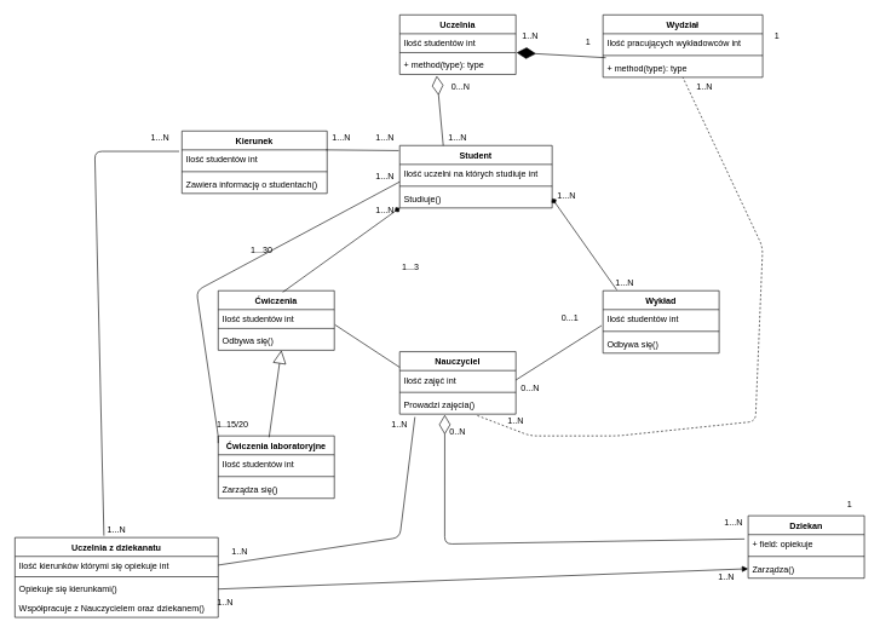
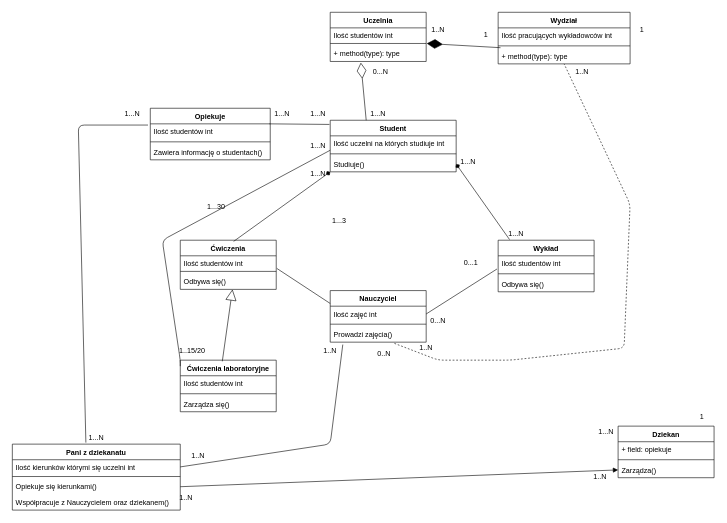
  <mxCell id="0" />
  <mxCell id="1" parent="0" />
  <mxCell id="2" value="Student" style="swimlane;fontStyle=1;align=center;verticalAlign=top;childLayout=stackLayout;horizontal=1;startSize=26;horizontalStack=0;resizeParent=1;resizeParentMax=0;resizeLast=0;collapsible=1;marginBottom=0;" parent="1" vertex="1"><mxGeometry x="550" y="200" width="210" height="86" as="geometry" /></mxCell>
  <mxCell id="3" value="Ilość uczelni na których studiuje int" style="text;strokeColor=none;fillColor=none;align=left;verticalAlign=top;spacingLeft=4;spacingRight=4;overflow=hidden;rotatable=0;points=[[0,0.5],[1,0.5]];portConstraint=eastwest;" parent="2" vertex="1"><mxGeometry y="26" width="210" height="26" as="geometry" /></mxCell>
  <mxCell id="4" value="" style="line;strokeWidth=1;fillColor=none;align=left;verticalAlign=middle;spacingTop=-1;spacingLeft=3;spacingRight=3;rotatable=0;labelPosition=right;points=[];portConstraint=eastwest;" parent="2" vertex="1"><mxGeometry y="52" width="210" height="8" as="geometry" /></mxCell>
  <mxCell id="5" value="Studiuje()" style="text;strokeColor=none;fillColor=none;align=left;verticalAlign=top;spacingLeft=4;spacingRight=4;overflow=hidden;rotatable=0;points=[[0,0.5],[1,0.5]];portConstraint=eastwest;" parent="2" vertex="1"><mxGeometry y="60" width="210" height="26" as="geometry" /></mxCell>
  <mxCell id="6" value="Ćwiczenia" style="swimlane;fontStyle=1;align=center;verticalAlign=top;childLayout=stackLayout;horizontal=1;startSize=26;horizontalStack=0;resizeParent=1;resizeParentMax=0;resizeLast=0;collapsible=1;marginBottom=0;" parent="1" vertex="1"><mxGeometry x="300" y="400" width="160" height="82" as="geometry" /></mxCell>
  <mxCell id="7" value="Ilość studentów int" style="text;strokeColor=none;fillColor=none;align=left;verticalAlign=top;spacingLeft=4;spacingRight=4;overflow=hidden;rotatable=0;points=[[0,0.5],[1,0.5]];portConstraint=eastwest;" parent="6" vertex="1"><mxGeometry y="26" width="160" height="22" as="geometry" /></mxCell>
  <mxCell id="8" value="" style="line;strokeWidth=1;fillColor=none;align=left;verticalAlign=middle;spacingTop=-1;spacingLeft=3;spacingRight=3;rotatable=0;labelPosition=right;points=[];portConstraint=eastwest;" parent="6" vertex="1"><mxGeometry y="48" width="160" height="8" as="geometry" /></mxCell>
  <mxCell id="9" value="Odbywa się()" style="text;strokeColor=none;fillColor=none;align=left;verticalAlign=top;spacingLeft=4;spacingRight=4;overflow=hidden;rotatable=0;points=[[0,0.5],[1,0.5]];portConstraint=eastwest;" parent="6" vertex="1"><mxGeometry y="56" width="160" height="26" as="geometry" /></mxCell>
  <mxCell id="10" value="Wykład" style="swimlane;fontStyle=1;align=center;verticalAlign=top;childLayout=stackLayout;horizontal=1;startSize=26;horizontalStack=0;resizeParent=1;resizeParentMax=0;resizeLast=0;collapsible=1;marginBottom=0;" parent="1" vertex="1"><mxGeometry x="830" y="400" width="160" height="86" as="geometry" /></mxCell>
  <mxCell id="11" value="Ilość studentów int" style="text;strokeColor=none;fillColor=none;align=left;verticalAlign=top;spacingLeft=4;spacingRight=4;overflow=hidden;rotatable=0;points=[[0,0.5],[1,0.5]];portConstraint=eastwest;" parent="10" vertex="1"><mxGeometry y="26" width="160" height="26" as="geometry" /></mxCell>
  <mxCell id="12" value="" style="line;strokeWidth=1;fillColor=none;align=left;verticalAlign=middle;spacingTop=-1;spacingLeft=3;spacingRight=3;rotatable=0;labelPosition=right;points=[];portConstraint=eastwest;" parent="10" vertex="1"><mxGeometry y="52" width="160" height="8" as="geometry" /></mxCell>
  <mxCell id="13" value="Odbywa się()" style="text;strokeColor=none;fillColor=none;align=left;verticalAlign=top;spacingLeft=4;spacingRight=4;overflow=hidden;rotatable=0;points=[[0,0.5],[1,0.5]];portConstraint=eastwest;" parent="10" vertex="1"><mxGeometry y="60" width="160" height="26" as="geometry" /></mxCell>
  <mxCell id="14" value="" style="endArrow=diamond;html=1;entryX=0;entryY=1;entryDx=0;entryDy=0;exitX=0.556;exitY=0.024;exitDx=0;exitDy=0;exitPerimeter=0;" parent="1" source="6" target="2" edge="1"><mxGeometry width="50" height="50" relative="1" as="geometry"><mxPoint x="530" y="380" as="sourcePoint" /><mxPoint x="580" y="330" as="targetPoint" /><Array as="points" /></mxGeometry></mxCell>
  <mxCell id="15" value="" style="endArrow=diamond;html=1;exitX=0.119;exitY=-0.012;exitDx=0;exitDy=0;exitPerimeter=0;entryX=1;entryY=0.5;entryDx=0;entryDy=0;" parent="1" source="10" target="5" edge="1"><mxGeometry width="50" height="50" relative="1" as="geometry"><mxPoint x="660" y="360" as="sourcePoint" /><mxPoint x="710" y="310" as="targetPoint" /></mxGeometry></mxCell>
  <mxCell id="16" value="1...N" style="text;html=1;strokeColor=none;fillColor=none;align=center;verticalAlign=middle;whiteSpace=wrap;rounded=0;" parent="1" vertex="1"><mxGeometry x="760" y="260" width="40" height="20" as="geometry" /></mxCell>
  <mxCell id="17" value="1...N" style="text;html=1;strokeColor=none;fillColor=none;align=center;verticalAlign=middle;whiteSpace=wrap;rounded=0;" parent="1" vertex="1"><mxGeometry x="840" y="380" width="40" height="20" as="geometry" /></mxCell>
  <mxCell id="18" value="1...30" style="text;html=1;strokeColor=none;fillColor=none;align=center;verticalAlign=middle;whiteSpace=wrap;rounded=0;" parent="1" vertex="1"><mxGeometry x="340" y="335" width="40" height="20" as="geometry" /></mxCell>
  <mxCell id="19" value="1...N" style="text;html=1;strokeColor=none;fillColor=none;align=center;verticalAlign=middle;whiteSpace=wrap;rounded=0;" parent="1" vertex="1"><mxGeometry x="510" y="280" width="40" height="20" as="geometry" /></mxCell>
  <mxCell id="20" value="Ćwiczenia laboratoryjne" style="swimlane;fontStyle=1;align=center;verticalAlign=top;childLayout=stackLayout;horizontal=1;startSize=26;horizontalStack=0;resizeParent=1;resizeParentMax=0;resizeLast=0;collapsible=1;marginBottom=0;" parent="1" vertex="1"><mxGeometry x="300" y="600" width="160" height="86" as="geometry" /></mxCell>
  <mxCell id="21" value="Ilość studentów int " style="text;strokeColor=none;fillColor=none;align=left;verticalAlign=top;spacingLeft=4;spacingRight=4;overflow=hidden;rotatable=0;points=[[0,0.5],[1,0.5]];portConstraint=eastwest;" parent="20" vertex="1"><mxGeometry y="26" width="160" height="26" as="geometry" /></mxCell>
  <mxCell id="22" value="" style="line;strokeWidth=1;fillColor=none;align=left;verticalAlign=middle;spacingTop=-1;spacingLeft=3;spacingRight=3;rotatable=0;labelPosition=right;points=[];portConstraint=eastwest;" parent="20" vertex="1"><mxGeometry y="52" width="160" height="8" as="geometry" /></mxCell>
  <mxCell id="23" value="Zarządza się()" style="text;strokeColor=none;fillColor=none;align=left;verticalAlign=top;spacingLeft=4;spacingRight=4;overflow=hidden;rotatable=0;points=[[0,0.5],[1,0.5]];portConstraint=eastwest;" parent="20" vertex="1"><mxGeometry y="60" width="160" height="26" as="geometry" /></mxCell>
  <mxCell id="24" value="" style="endArrow=none;html=1;entryX=0;entryY=0.923;entryDx=0;entryDy=0;entryPerimeter=0;" parent="1" target="3" edge="1"><mxGeometry width="50" height="50" relative="1" as="geometry"><mxPoint x="300" y="610" as="sourcePoint" /><mxPoint x="540" y="230" as="targetPoint" /><Array as="points"><mxPoint x="300" y="600" /><mxPoint x="270" y="400" /></Array></mxGeometry></mxCell>
  <mxCell id="25" value="1..15/20" style="text;html=1;strokeColor=none;fillColor=none;align=center;verticalAlign=middle;whiteSpace=wrap;rounded=0;" parent="1" vertex="1"><mxGeometry x="300" y="570" width="40" height="30" as="geometry" /></mxCell>
  <mxCell id="26" value="1...N" style="text;html=1;strokeColor=none;fillColor=none;align=center;verticalAlign=middle;whiteSpace=wrap;rounded=0;" parent="1" vertex="1"><mxGeometry x="510" y="233" width="40" height="20" as="geometry" /></mxCell>
  <mxCell id="27" value="Nauczyciel" style="swimlane;fontStyle=1;align=center;verticalAlign=top;childLayout=stackLayout;horizontal=1;startSize=26;horizontalStack=0;resizeParent=1;resizeParentMax=0;resizeLast=0;collapsible=1;marginBottom=0;" parent="1" vertex="1"><mxGeometry x="550" y="484" width="160" height="86" as="geometry" /></mxCell>
  <mxCell id="28" value="Ilość zajęć int" style="text;strokeColor=none;fillColor=none;align=left;verticalAlign=top;spacingLeft=4;spacingRight=4;overflow=hidden;rotatable=0;points=[[0,0.5],[1,0.5]];portConstraint=eastwest;" parent="27" vertex="1"><mxGeometry y="26" width="160" height="26" as="geometry" /></mxCell>
  <mxCell id="29" value="" style="line;strokeWidth=1;fillColor=none;align=left;verticalAlign=middle;spacingTop=-1;spacingLeft=3;spacingRight=3;rotatable=0;labelPosition=right;points=[];portConstraint=eastwest;" parent="27" vertex="1"><mxGeometry y="52" width="160" height="8" as="geometry" /></mxCell>
  <mxCell id="30" value="Prowadzi zajęcia()" style="text;strokeColor=none;fillColor=none;align=left;verticalAlign=top;spacingLeft=4;spacingRight=4;overflow=hidden;rotatable=0;points=[[0,0.5],[1,0.5]];portConstraint=eastwest;" parent="27" vertex="1"><mxGeometry y="60" width="160" height="26" as="geometry" /></mxCell>
  <mxCell id="31" value="" style="endArrow=none;html=1;entryX=-0.012;entryY=0.846;entryDx=0;entryDy=0;entryPerimeter=0;exitX=1;exitY=0.5;exitDx=0;exitDy=0;" parent="1" source="28" target="11" edge="1"><mxGeometry width="50" height="50" relative="1" as="geometry"><mxPoint x="570" y="490" as="sourcePoint" /><mxPoint x="620" y="440" as="targetPoint" /></mxGeometry></mxCell>
  <mxCell id="32" value="" style="endArrow=none;html=1;exitX=1.006;exitY=0.955;exitDx=0;exitDy=0;exitPerimeter=0;entryX=0;entryY=0.25;entryDx=0;entryDy=0;" parent="1" source="7" target="27" edge="1"><mxGeometry width="50" height="50" relative="1" as="geometry"><mxPoint x="490" y="510" as="sourcePoint" /><mxPoint x="540" y="460" as="targetPoint" /></mxGeometry></mxCell>
  <mxCell id="33" value="0...N" style="text;html=1;strokeColor=none;fillColor=none;align=center;verticalAlign=middle;whiteSpace=wrap;rounded=0;" parent="1" vertex="1"><mxGeometry x="710" y="524" width="40" height="20" as="geometry" /></mxCell>
  <mxCell id="34" value="0...1" style="text;html=1;strokeColor=none;fillColor=none;align=center;verticalAlign=middle;whiteSpace=wrap;rounded=0;" parent="1" vertex="1"><mxGeometry x="765" y="428" width="40" height="20" as="geometry" /></mxCell>
  <mxCell id="35" value="1...3" style="text;html=1;strokeColor=none;fillColor=none;align=center;verticalAlign=middle;whiteSpace=wrap;rounded=0;" parent="1" vertex="1"><mxGeometry x="545" y="358" width="40" height="20" as="geometry" /></mxCell>
  <mxCell id="36" value="Uczelnia" style="swimlane;fontStyle=1;align=center;verticalAlign=top;childLayout=stackLayout;horizontal=1;startSize=26;horizontalStack=0;resizeParent=1;resizeParentMax=0;resizeLast=0;collapsible=1;marginBottom=0;" parent="1" vertex="1"><mxGeometry x="550" y="20" width="160" height="82" as="geometry" /></mxCell>
  <mxCell id="37" value="Ilość studentów int" style="text;strokeColor=none;fillColor=none;align=left;verticalAlign=top;spacingLeft=4;spacingRight=4;overflow=hidden;rotatable=0;points=[[0,0.5],[1,0.5]];portConstraint=eastwest;" parent="36" vertex="1"><mxGeometry y="26" width="160" height="22" as="geometry" /></mxCell>
  <mxCell id="38" value="" style="line;strokeWidth=1;fillColor=none;align=left;verticalAlign=middle;spacingTop=-1;spacingLeft=3;spacingRight=3;rotatable=0;labelPosition=right;points=[];portConstraint=eastwest;" parent="36" vertex="1"><mxGeometry y="48" width="160" height="8" as="geometry" /></mxCell>
  <mxCell id="39" value="+ method(type): type" style="text;strokeColor=none;fillColor=none;align=left;verticalAlign=top;spacingLeft=4;spacingRight=4;overflow=hidden;rotatable=0;points=[[0,0.5],[1,0.5]];portConstraint=eastwest;" parent="36" vertex="1"><mxGeometry y="56" width="160" height="26" as="geometry" /></mxCell>
  <mxCell id="40" value="" style="endArrow=diamondThin;endFill=0;endSize=24;html=1;exitX=0;exitY=1;exitDx=0;exitDy=0;entryX=0.319;entryY=1.077;entryDx=0;entryDy=0;entryPerimeter=0;" parent="1" source="42" target="39" edge="1"><mxGeometry width="160" relative="1" as="geometry"><mxPoint x="570" y="150" as="sourcePoint" /><mxPoint x="730" y="150" as="targetPoint" /></mxGeometry></mxCell>
  <mxCell id="41" value="0...N" style="text;html=1;strokeColor=none;fillColor=none;align=center;verticalAlign=middle;whiteSpace=wrap;rounded=0;" parent="1" vertex="1"><mxGeometry x="614" y="110" width="40" height="20" as="geometry" /></mxCell>
  <mxCell id="42" value="1...N" style="text;html=1;strokeColor=none;fillColor=none;align=center;verticalAlign=middle;whiteSpace=wrap;rounded=0;" parent="1" vertex="1"><mxGeometry x="610" y="180" width="40" height="20" as="geometry" /></mxCell>
  <mxCell id="43" value="Wydział" style="swimlane;fontStyle=1;align=center;verticalAlign=top;childLayout=stackLayout;horizontal=1;startSize=26;horizontalStack=0;resizeParent=1;resizeParentMax=0;resizeLast=0;collapsible=1;marginBottom=0;" parent="1" vertex="1"><mxGeometry x="830" y="20" width="220" height="86" as="geometry" /></mxCell>
  <mxCell id="44" value="Ilość pracujących wykładowców int" style="text;strokeColor=none;fillColor=none;align=left;verticalAlign=top;spacingLeft=4;spacingRight=4;overflow=hidden;rotatable=0;points=[[0,0.5],[1,0.5]];portConstraint=eastwest;" parent="43" vertex="1"><mxGeometry y="26" width="220" height="26" as="geometry" /></mxCell>
  <mxCell id="45" value="" style="line;strokeWidth=1;fillColor=none;align=left;verticalAlign=middle;spacingTop=-1;spacingLeft=3;spacingRight=3;rotatable=0;labelPosition=right;points=[];portConstraint=eastwest;" parent="43" vertex="1"><mxGeometry y="52" width="220" height="8" as="geometry" /></mxCell>
  <mxCell id="46" value="+ method(type): type" style="text;strokeColor=none;fillColor=none;align=left;verticalAlign=top;spacingLeft=4;spacingRight=4;overflow=hidden;rotatable=0;points=[[0,0.5],[1,0.5]];portConstraint=eastwest;" parent="43" vertex="1"><mxGeometry y="60" width="220" height="26" as="geometry" /></mxCell>
  <mxCell id="47" style="edgeStyle=orthogonalEdgeStyle;rounded=0;orthogonalLoop=1;jettySize=auto;html=1;exitX=1;exitY=0.5;exitDx=0;exitDy=0;" parent="43" source="44" target="44" edge="1"><mxGeometry relative="1" as="geometry" /></mxCell>
  <mxCell id="48" value="1..N" style="text;html=1;strokeColor=none;fillColor=none;align=center;verticalAlign=middle;whiteSpace=wrap;rounded=0;" parent="1" vertex="1"><mxGeometry x="710" y="40" width="40" height="20" as="geometry" /></mxCell>
  <mxCell id="49" value="1" style="text;html=1;strokeColor=none;fillColor=none;align=center;verticalAlign=middle;whiteSpace=wrap;rounded=0;" parent="1" vertex="1"><mxGeometry x="790" y="47" width="40" height="20" as="geometry" /></mxCell>
  <mxCell id="50" value="" style="endArrow=none;html=1;exitX=0.669;exitY=1.077;exitDx=0;exitDy=0;exitPerimeter=0;entryX=0.5;entryY=1;entryDx=0;entryDy=0;dashed=1;" parent="1" source="30" target="43" edge="1"><mxGeometry width="50" height="50" relative="1" as="geometry"><mxPoint x="740" y="680" as="sourcePoint" /><mxPoint x="790" y="630" as="targetPoint" /><Array as="points"><mxPoint x="730" y="600" /><mxPoint x="850" y="600" /><mxPoint x="1040" y="580" /><mxPoint x="1050" y="340" /></Array></mxGeometry></mxCell>
  <mxCell id="51" value="1..N" style="text;html=1;strokeColor=none;fillColor=none;align=center;verticalAlign=middle;whiteSpace=wrap;rounded=0;" parent="1" vertex="1"><mxGeometry x="690" y="570" width="40" height="20" as="geometry" /></mxCell>
  <mxCell id="52" value="1..N" style="text;html=1;strokeColor=none;fillColor=none;align=center;verticalAlign=middle;whiteSpace=wrap;rounded=0;" parent="1" vertex="1"><mxGeometry x="950" y="110" width="40" height="20" as="geometry" /></mxCell>
  <mxCell id="53" value="Dziekan" style="swimlane;fontStyle=1;align=center;verticalAlign=top;childLayout=stackLayout;horizontal=1;startSize=26;horizontalStack=0;resizeParent=1;resizeParentMax=0;resizeLast=0;collapsible=1;marginBottom=0;" parent="1" vertex="1"><mxGeometry x="1030" y="710" width="160" height="86" as="geometry" /></mxCell>
  <mxCell id="54" value="+ field: opiekuje" style="text;strokeColor=none;fillColor=none;align=left;verticalAlign=top;spacingLeft=4;spacingRight=4;overflow=hidden;rotatable=0;points=[[0,0.5],[1,0.5]];portConstraint=eastwest;" parent="53" vertex="1"><mxGeometry y="26" width="160" height="26" as="geometry" /></mxCell>
  <mxCell id="55" value="" style="line;strokeWidth=1;fillColor=none;align=left;verticalAlign=middle;spacingTop=-1;spacingLeft=3;spacingRight=3;rotatable=0;labelPosition=right;points=[];portConstraint=eastwest;" parent="53" vertex="1"><mxGeometry y="52" width="160" height="8" as="geometry" /></mxCell>
  <mxCell id="56" value="Zarządza()" style="text;strokeColor=none;fillColor=none;align=left;verticalAlign=top;spacingLeft=4;spacingRight=4;overflow=hidden;rotatable=0;points=[[0,0.5],[1,0.5]];portConstraint=eastwest;" parent="53" vertex="1"><mxGeometry y="60" width="160" height="26" as="geometry" /></mxCell>
  <mxCell id="57" value="1" style="text;html=1;strokeColor=none;fillColor=none;align=center;verticalAlign=middle;whiteSpace=wrap;rounded=0;" parent="1" vertex="1"><mxGeometry x="1050" y="40" width="40" height="20" as="geometry" /></mxCell>
  <mxCell id="58" value="1" style="text;html=1;strokeColor=none;fillColor=none;align=center;verticalAlign=middle;whiteSpace=wrap;rounded=0;" parent="1" vertex="1"><mxGeometry x="1150" y="685" width="40" height="20" as="geometry" /></mxCell>
- <mxCell id="59" value="" style="endArrow=diamondThin;endFill=0;endSize=24;html=1;exitX=-0.031;exitY=0.231;exitDx=0;exitDy=0;exitPerimeter=0;entryX=0.388;entryY=1.038;entryDx=0;entryDy=0;entryPerimeter=0;" parent="1" source="54" target="30" edge="1"><mxGeometry width="160" relative="1" as="geometry"><mxPoint x="670" y="710" as="sourcePoint" /><mxPoint x="830" y="710" as="targetPoint" /><Array as="points"><mxPoint x="612" y="749" /></Array></mxGeometry></mxCell>
- <mxCell id="60" value="0..N" style="text;html=1;strokeColor=none;fillColor=none;align=center;verticalAlign=middle;whiteSpace=wrap;rounded=0;" parent="1" vertex="1"><mxGeometry x="610" y="585" width="40" height="20" as="geometry" /></mxCell>
+ <mxCell id="60" value="0..N" style="text;html=1;strokeColor=none;fillColor=none;align=center;verticalAlign=middle;whiteSpace=wrap;rounded=0;" parent="1" vertex="1"><mxGeometry x="620" y="580" width="40" height="20" as="geometry" /></mxCell>
  <mxCell id="61" value="1...N" style="text;html=1;strokeColor=none;fillColor=none;align=center;verticalAlign=middle;whiteSpace=wrap;rounded=0;" parent="1" vertex="1"><mxGeometry x="990" y="710" width="40" height="20" as="geometry" /></mxCell>
- <mxCell id="62" value="Kierunek" style="swimlane;fontStyle=1;align=center;verticalAlign=top;childLayout=stackLayout;horizontal=1;startSize=26;horizontalStack=0;resizeParent=1;resizeParentMax=0;resizeLast=0;collapsible=1;marginBottom=0;" parent="1" vertex="1"><mxGeometry x="250" y="180" width="200" height="86" as="geometry" /></mxCell>
+ <mxCell id="62" value="Opiekuje" style="swimlane;fontStyle=1;align=center;verticalAlign=top;childLayout=stackLayout;horizontal=1;startSize=26;horizontalStack=0;resizeParent=1;resizeParentMax=0;resizeLast=0;collapsible=1;marginBottom=0;" parent="1" vertex="1"><mxGeometry x="250" y="180" width="200" height="86" as="geometry" /></mxCell>
  <mxCell id="63" value="Ilość studentów int" style="text;strokeColor=none;fillColor=none;align=left;verticalAlign=top;spacingLeft=4;spacingRight=4;overflow=hidden;rotatable=0;points=[[0,0.5],[1,0.5]];portConstraint=eastwest;" parent="62" vertex="1"><mxGeometry y="26" width="200" height="26" as="geometry" /></mxCell>
  <mxCell id="64" value="" style="line;strokeWidth=1;fillColor=none;align=left;verticalAlign=middle;spacingTop=-1;spacingLeft=3;spacingRight=3;rotatable=0;labelPosition=right;points=[];portConstraint=eastwest;" parent="62" vertex="1"><mxGeometry y="52" width="200" height="8" as="geometry" /></mxCell>
  <mxCell id="65" value="Zawiera informację o studentach()" style="text;strokeColor=none;fillColor=none;align=left;verticalAlign=top;spacingLeft=4;spacingRight=4;overflow=hidden;rotatable=0;points=[[0,0.5],[1,0.5]];portConstraint=eastwest;" parent="62" vertex="1"><mxGeometry y="60" width="200" height="26" as="geometry" /></mxCell>
  <mxCell id="66" value="" style="endArrow=none;html=1;entryX=-0.006;entryY=0.081;entryDx=0;entryDy=0;entryPerimeter=0;exitX=0.994;exitY=0;exitDx=0;exitDy=0;exitPerimeter=0;" parent="1" source="63" target="2" edge="1"><mxGeometry width="50" height="50" relative="1" as="geometry"><mxPoint x="460" y="210" as="sourcePoint" /><mxPoint x="510" y="160" as="targetPoint" /></mxGeometry></mxCell>
  <mxCell id="67" value="1...N" style="text;html=1;strokeColor=none;fillColor=none;align=center;verticalAlign=middle;whiteSpace=wrap;rounded=0;" parent="1" vertex="1"><mxGeometry x="450" y="180" width="40" height="20" as="geometry" /></mxCell>
  <mxCell id="68" value="1...N" style="text;html=1;strokeColor=none;fillColor=none;align=center;verticalAlign=middle;whiteSpace=wrap;rounded=0;" parent="1" vertex="1"><mxGeometry x="510" y="180" width="40" height="20" as="geometry" /></mxCell>
- <mxCell id="69" value="Uczelnia z dziekanatu" style="swimlane;fontStyle=1;align=center;verticalAlign=top;childLayout=stackLayout;horizontal=1;startSize=26;horizontalStack=0;resizeParent=1;resizeParentMax=0;resizeLast=0;collapsible=1;marginBottom=0;" parent="1" vertex="1"><mxGeometry x="20" y="740" width="280" height="110" as="geometry" /></mxCell>
- <mxCell id="70" value="Ilość kierunków którymi się opiekuje int" style="text;strokeColor=none;fillColor=none;align=left;verticalAlign=top;spacingLeft=4;spacingRight=4;overflow=hidden;rotatable=0;points=[[0,0.5],[1,0.5]];portConstraint=eastwest;" parent="69" vertex="1"><mxGeometry y="26" width="280" height="24" as="geometry" /></mxCell>
+ <mxCell id="69" value="Pani z dziekanatu" style="swimlane;fontStyle=1;align=center;verticalAlign=top;childLayout=stackLayout;horizontal=1;startSize=26;horizontalStack=0;resizeParent=1;resizeParentMax=0;resizeLast=0;collapsible=1;marginBottom=0;" parent="1" vertex="1"><mxGeometry x="20" y="740" width="280" height="110" as="geometry" /></mxCell>
+ <mxCell id="70" value="Ilość kierunków którymi się uczelni int" style="text;strokeColor=none;fillColor=none;align=left;verticalAlign=top;spacingLeft=4;spacingRight=4;overflow=hidden;rotatable=0;points=[[0,0.5],[1,0.5]];portConstraint=eastwest;" parent="69" vertex="1"><mxGeometry y="26" width="280" height="24" as="geometry" /></mxCell>
  <mxCell id="71" value="" style="line;strokeWidth=1;fillColor=none;align=left;verticalAlign=middle;spacingTop=-1;spacingLeft=3;spacingRight=3;rotatable=0;labelPosition=right;points=[];portConstraint=eastwest;" parent="69" vertex="1"><mxGeometry y="50" width="280" height="8" as="geometry" /></mxCell>
  <mxCell id="72" value="Opiekuje się kierunkami()" style="text;strokeColor=none;fillColor=none;align=left;verticalAlign=top;spacingLeft=4;spacingRight=4;overflow=hidden;rotatable=0;points=[[0,0.5],[1,0.5]];portConstraint=eastwest;" parent="69" vertex="1"><mxGeometry y="58" width="280" height="26" as="geometry" /></mxCell>
  <mxCell id="73" value="Współpracuje z Nauczycielem oraz dziekanem()" style="text;strokeColor=none;fillColor=none;align=left;verticalAlign=top;spacingLeft=4;spacingRight=4;overflow=hidden;rotatable=0;points=[[0,0.5],[1,0.5]];portConstraint=eastwest;" parent="69" vertex="1"><mxGeometry y="84" width="280" height="26" as="geometry" /></mxCell>
  <mxCell id="74" value="" style="endArrow=none;html=1;exitX=0.438;exitY=-0.023;exitDx=0;exitDy=0;exitPerimeter=0;entryX=-0.019;entryY=0.077;entryDx=0;entryDy=0;entryPerimeter=0;" parent="1" source="69" target="63" edge="1"><mxGeometry width="50" height="50" relative="1" as="geometry"><mxPoint x="140" y="710" as="sourcePoint" /><mxPoint x="160" y="200" as="targetPoint" /><Array as="points"><mxPoint x="130" y="208" /></Array></mxGeometry></mxCell>
  <mxCell id="75" value="1...N" style="text;html=1;strokeColor=none;fillColor=none;align=center;verticalAlign=middle;whiteSpace=wrap;rounded=0;" parent="1" vertex="1"><mxGeometry x="200" y="180" width="40" height="20" as="geometry" /></mxCell>
  <mxCell id="76" value="1...N" style="text;html=1;strokeColor=none;fillColor=none;align=center;verticalAlign=middle;whiteSpace=wrap;rounded=0;" parent="1" vertex="1"><mxGeometry x="140" y="720" width="40" height="20" as="geometry" /></mxCell>
  <mxCell id="77" value="" style="endArrow=none;html=1;exitX=1;exitY=0.5;exitDx=0;exitDy=0;entryX=0.131;entryY=1.154;entryDx=0;entryDy=0;entryPerimeter=0;" parent="1" source="70" target="30" edge="1"><mxGeometry width="50" height="50" relative="1" as="geometry"><mxPoint x="300" y="810" as="sourcePoint" /><mxPoint x="370" y="760" as="targetPoint" /><Array as="points"><mxPoint x="550" y="740" /></Array></mxGeometry></mxCell>
  <mxCell id="78" value="" style="endArrow=block;html=1;exitX=1;exitY=0.5;exitDx=0;exitDy=0;entryX=0;entryY=0.5;entryDx=0;entryDy=0;" parent="1" source="72" target="56" edge="1"><mxGeometry width="50" height="50" relative="1" as="geometry"><mxPoint x="420" y="850" as="sourcePoint" /><mxPoint x="470" y="800" as="targetPoint" /></mxGeometry></mxCell>
  <mxCell id="79" value="" style="endArrow=block;endSize=16;endFill=0;html=1;exitX=0.438;exitY=0.023;exitDx=0;exitDy=0;exitPerimeter=0;entryX=0.544;entryY=1;entryDx=0;entryDy=0;entryPerimeter=0;" parent="1" source="20" target="9" edge="1"><mxGeometry width="160" relative="1" as="geometry"><mxPoint x="370" y="520" as="sourcePoint" /><mxPoint x="530" y="520" as="targetPoint" /></mxGeometry></mxCell>
  <mxCell id="80" value="1..N" style="text;html=1;strokeColor=none;fillColor=none;align=center;verticalAlign=middle;whiteSpace=wrap;rounded=0;" parent="1" vertex="1"><mxGeometry x="310" y="750" width="40" height="20" as="geometry" /></mxCell>
  <mxCell id="81" value="1..N" style="text;html=1;strokeColor=none;fillColor=none;align=center;verticalAlign=middle;whiteSpace=wrap;rounded=0;" parent="1" vertex="1"><mxGeometry x="530" y="575" width="40" height="20" as="geometry" /></mxCell>
  <mxCell id="82" value="1..N" style="text;html=1;strokeColor=none;fillColor=none;align=center;verticalAlign=middle;whiteSpace=wrap;rounded=0;" parent="1" vertex="1"><mxGeometry x="290" y="820" width="40" height="20" as="geometry" /></mxCell>
  <mxCell id="83" value="1..N" style="text;html=1;strokeColor=none;fillColor=none;align=center;verticalAlign=middle;whiteSpace=wrap;rounded=0;" parent="1" vertex="1"><mxGeometry x="980" y="785" width="40" height="20" as="geometry" /></mxCell>
  <mxCell id="84" value="" style="endArrow=diamondThin;endFill=1;endSize=24;html=1;exitX=0.018;exitY=-0.038;exitDx=0;exitDy=0;exitPerimeter=0;entryX=1.006;entryY=1.182;entryDx=0;entryDy=0;entryPerimeter=0;" parent="1" source="46" target="37" edge="1"><mxGeometry width="160" relative="1" as="geometry"><mxPoint x="840" y="70" as="sourcePoint" /><mxPoint x="680" y="70" as="targetPoint" /></mxGeometry></mxCell>
